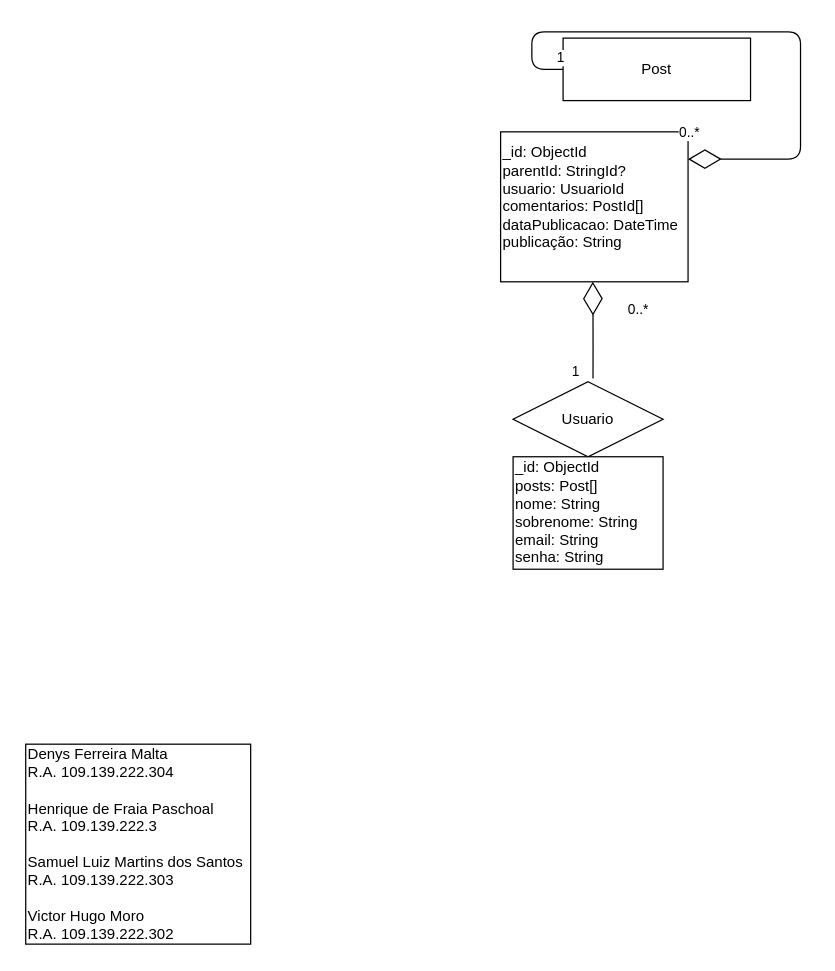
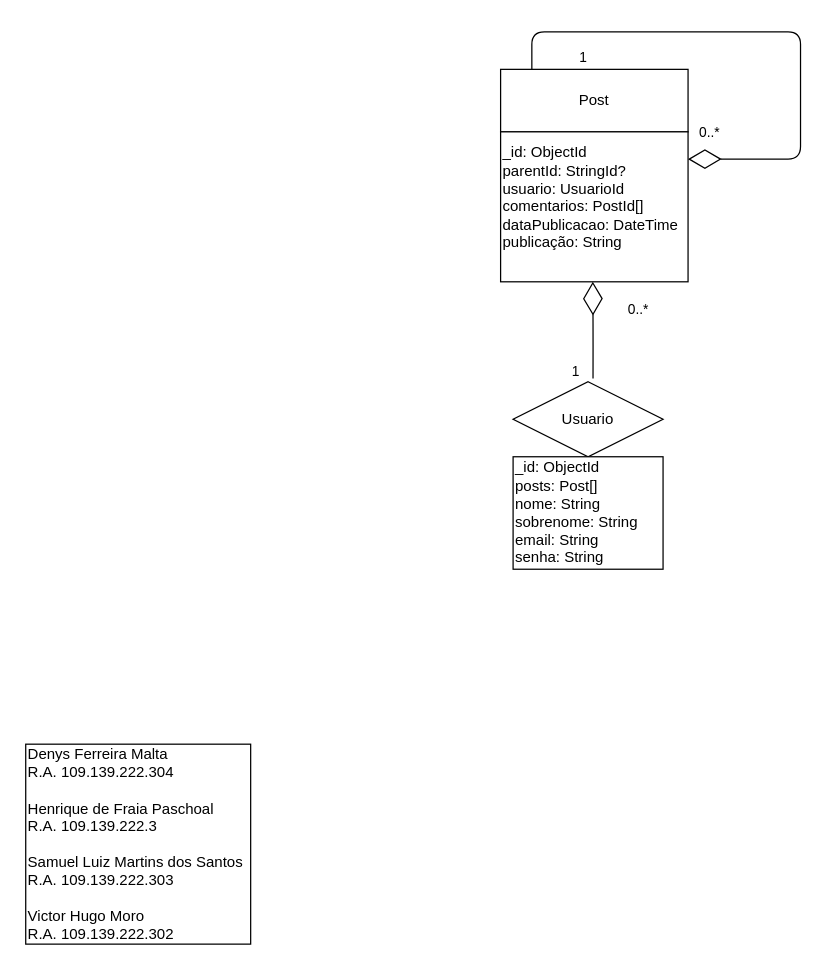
  <mxCell id="0" />
  <mxCell id="1" parent="0" />
  <mxCell id="2" value="Usuario" style="rhombus;whiteSpace=wrap;html=1;" parent="1" vertex="1"><mxGeometry x="410" y="300" width="120" height="60" as="geometry" /></mxCell>
- <mxCell id="3" value="Post" style="rounded=0;whiteSpace=wrap;html=1;" parent="1" vertex="1"><mxGeometry x="450" y="25" width="150" height="50" as="geometry" /></mxCell>
+ <mxCell id="3" value="Post" style="rounded=0;whiteSpace=wrap;html=1;" parent="1" vertex="1"><mxGeometry x="400" y="50" width="150" height="50" as="geometry" /></mxCell>
  <mxCell id="4" value="&lt;span style=&quot;&quot;&gt;_id: ObjectId&lt;br&gt;&lt;/span&gt;parentId: StringId?&lt;br&gt;&lt;span style=&quot;&quot;&gt;usuario: UsuarioId&lt;br&gt;comentarios: PostId[]&lt;br&gt;&lt;/span&gt;&lt;div&gt;&lt;span style=&quot;background-color: initial;&quot;&gt;dataPublicacao: DateTime&lt;/span&gt;&lt;/div&gt;&lt;span style=&quot;&quot;&gt;publicação: String&lt;br&gt;&lt;br&gt;&lt;/span&gt;" style="rounded=0;whiteSpace=wrap;html=1;align=left;" parent="1" vertex="1"><mxGeometry x="400" y="100" width="150" height="120" as="geometry" /></mxCell>
  <mxCell id="5" value="" style="endArrow=diamondThin;endFill=0;endSize=24;html=1;edgeStyle=orthogonalEdgeStyle;exitX=0.533;exitY=-0.045;exitDx=0;exitDy=0;exitPerimeter=0;" parent="1" source="2" edge="1"><mxGeometry width="160" relative="1" as="geometry"><mxPoint x="473.8" y="280" as="sourcePoint" /><mxPoint x="473.8" y="220" as="targetPoint" /><Array as="points" /></mxGeometry></mxCell>
  <mxCell id="6" value="1" style="edgeLabel;html=1;align=center;verticalAlign=middle;resizable=0;points=[];" parent="5" vertex="1" connectable="0"><mxGeometry x="-0.293" y="1" relative="1" as="geometry"><mxPoint x="-13" y="21" as="offset" /></mxGeometry></mxCell>
  <mxCell id="7" value="0..*" style="edgeLabel;html=1;align=center;verticalAlign=middle;resizable=0;points=[];" parent="5" vertex="1" connectable="0"><mxGeometry x="-0.472" relative="1" as="geometry"><mxPoint x="36" y="-36" as="offset" /></mxGeometry></mxCell>
  <mxCell id="8" value="" style="endArrow=diamondThin;endFill=0;endSize=24;html=1;edgeStyle=orthogonalEdgeStyle;entryX=1;entryY=0.182;entryDx=0;entryDy=0;entryPerimeter=0;" parent="1" source="3" target="4" edge="1"><mxGeometry width="160" relative="1" as="geometry"><mxPoint x="500" y="30" as="sourcePoint" /><mxPoint x="630" y="90" as="targetPoint" /><Array as="points"><mxPoint x="425" y="20" /><mxPoint x="640" y="20" /><mxPoint x="640" y="122" /></Array></mxGeometry></mxCell>
  <mxCell id="9" value="0..*" style="edgeLabel;html=1;align=center;verticalAlign=middle;resizable=0;points=[];" parent="8" vertex="1" connectable="0"><mxGeometry x="-0.293" y="1" relative="1" as="geometry"><mxPoint x="17" y="81" as="offset" /></mxGeometry></mxCell>
  <mxCell id="10" value="1" style="edgeLabel;html=1;align=center;verticalAlign=middle;resizable=0;points=[];" parent="8" vertex="1" connectable="0"><mxGeometry x="-0.472" relative="1" as="geometry"><mxPoint x="-45" y="20" as="offset" /></mxGeometry></mxCell>
  <mxCell id="11" value="Denys Ferreira Malta &lt;br&gt;R.A. 109.139.222.304&lt;br&gt;&lt;br&gt;Henrique de Fraia Paschoal &lt;br&gt;R.A. 109.139.222.3&lt;br&gt;&lt;br&gt;Samuel Luiz Martins dos Santos R.A. 109.139.222.303&lt;br&gt;&lt;br&gt;Victor Hugo Moro &lt;br&gt;R.A. 109.139.222.302" style="rounded=0;whiteSpace=wrap;html=1;align=left;" parent="1" vertex="1"><mxGeometry x="20" y="590" width="180" height="160" as="geometry" /></mxCell>
  <mxCell id="12" value="_id: ObjectId&lt;br&gt;posts: Post[]&lt;br&gt;nome: String&lt;br style=&quot;padding: 0px; margin: 0px;&quot;&gt;sobrenome: String&lt;br style=&quot;padding: 0px; margin: 0px;&quot;&gt;email: String&lt;br style=&quot;padding: 0px; margin: 0px;&quot;&gt;senha: String" style="rounded=0;whiteSpace=wrap;html=1;align=left;" parent="1" vertex="1"><mxGeometry x="410" y="360" width="120" height="90" as="geometry" /></mxCell>
